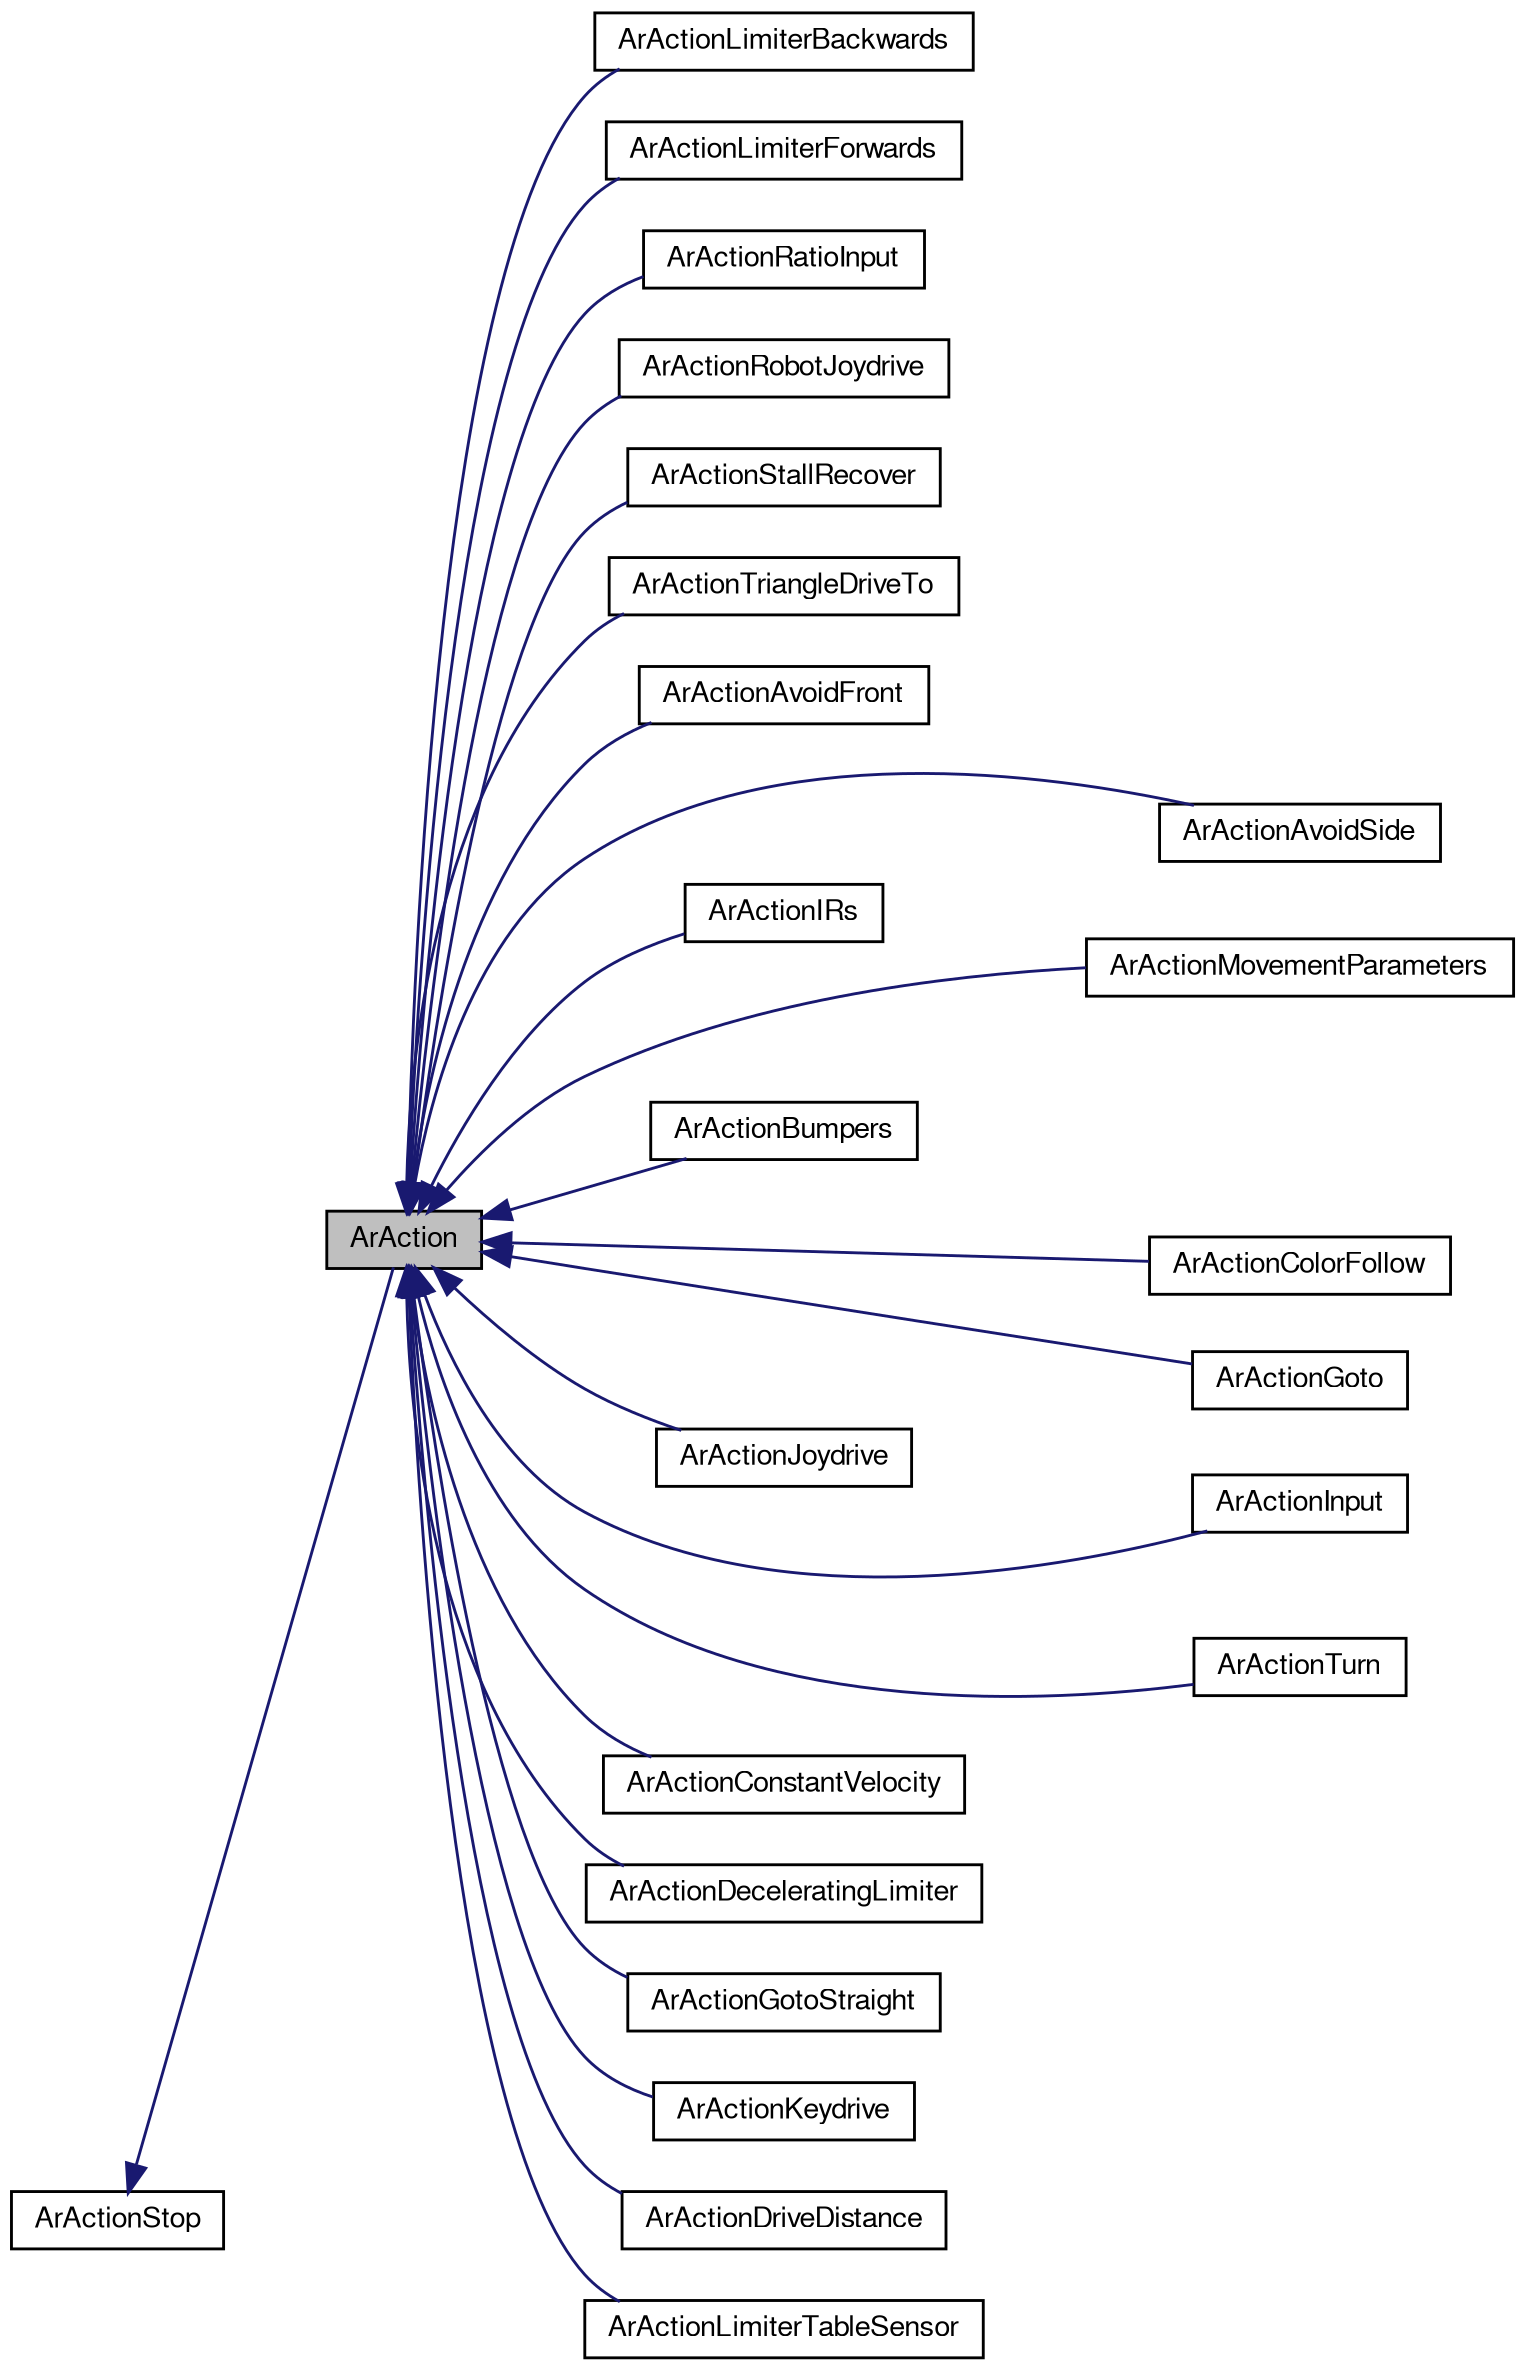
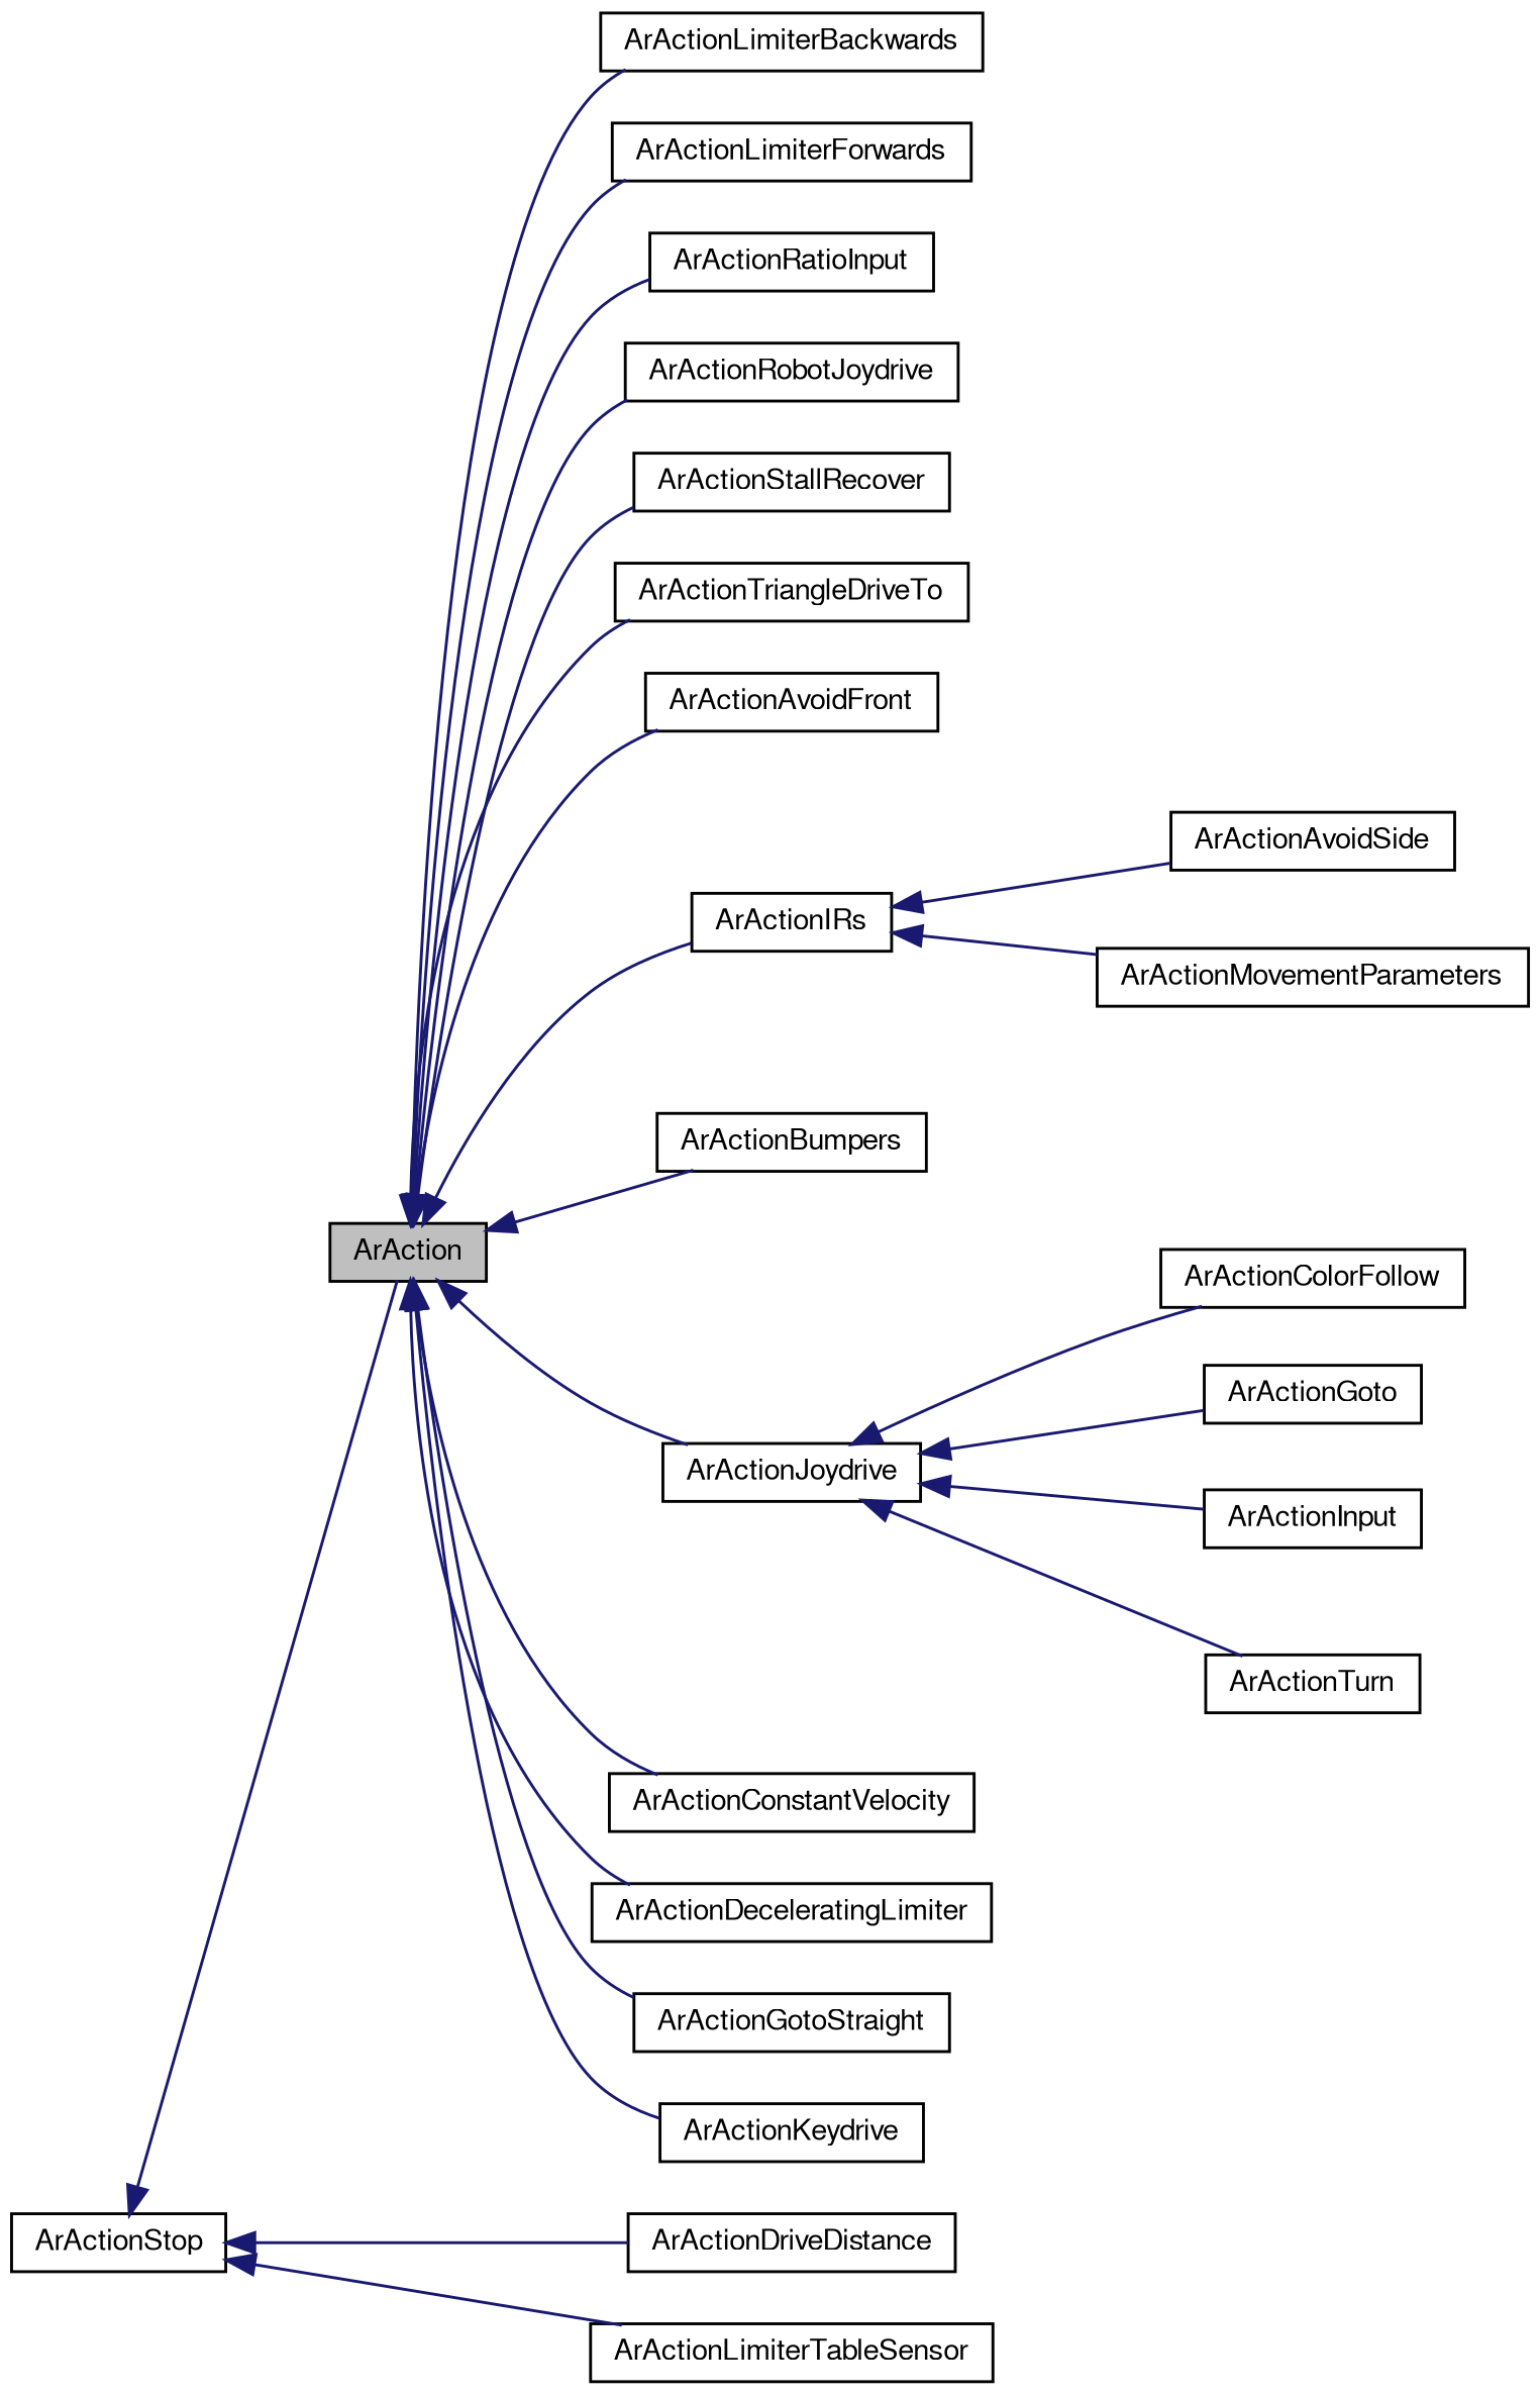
  digraph {
    rankdir=LR
    node [color=black fillcolor=white fontname=FreeSans fontsize=10 shape=record style=filled]
    edge [color=midnightblue dir=back fontname=FreeSans fontsize=10 labelfontname=FreeSans labelfontsize=10 style=solid]
    n1 [fillcolor=grey75 fontcolor=black height=0.2 label=ArAction width=0.4]
    n2 [height=0.2 label=ArActionAvoidFront width=0.4]
    n3 [height=0.2 label=ArActionAvoidSide width=0.4]
    n4 [height=0.2 label=ArActionBumpers width=0.4]
    n5 [height=0.2 label=ArActionColorFollow width=0.4]
    n6 [height=0.2 label=ArActionConstantVelocity width=0.4]
    n7 [height=0.2 label=ArActionDeceleratingLimiter width=0.4]
    n8 [height=0.2 label=ArActionDriveDistance width=0.4]
    n9 [height=0.2 label=ArActionGoto width=0.4]
    n10 [height=0.2 label=ArActionGotoStraight width=0.4]
    n11 [height=0.2 label=ArActionInput width=0.4]
    n12 [height=0.2 label=ArActionIRs width=0.4]
    n13 [height=0.2 label=ArActionJoydrive width=0.4]
    n14 [height=0.2 label=ArActionKeydrive width=0.4]
    n15 [height=0.2 label=ArActionLimiterBackwards width=0.4]
    n16 [height=0.2 label=ArActionLimiterForwards width=0.4]
    n17 [height=0.2 label=ArActionLimiterTableSensor width=0.4]
    n18 [height=0.2 label=ArActionMovementParameters width=0.4]
    n19 [height=0.2 label=ArActionRatioInput width=0.4]
    n20 [height=0.2 label=ArActionRobotJoydrive width=0.4]
    n21 [height=0.2 label=ArActionStallRecover width=0.4]
    n22 [height=0.2 label=ArActionTriangleDriveTo width=0.4]
    n23 [height=0.2 label=ArActionTurn width=0.4]
    n24 [height=0.2 label=ArActionStop width=0.4]
    n1 -> n2
-   n1 -> n3
+   n12 -> n3
    n1 -> n4
-   n1 -> n5
+   n13 -> n5
    n1 -> n6
    n1 -> n7
-   n1 -> n8
-   n1 -> n9
+   n24 -> n8
+   n13 -> n9
    n1 -> n10
-   n1 -> n11
+   n13 -> n11
    n1 -> n12
    n1 -> n13
    n1 -> n14
    n1 -> n15
    n1 -> n16
-   n1 -> n17
-   n1 -> n18
+   n24 -> n17
+   n12 -> n18
    n1 -> n19
    n1 -> n20
    n1 -> n21
    n1 -> n22
-   n1 -> n23
+   n13 -> n23
    n24 -> n1
  }
